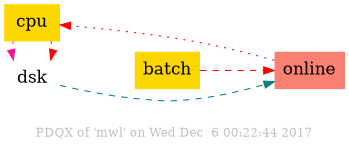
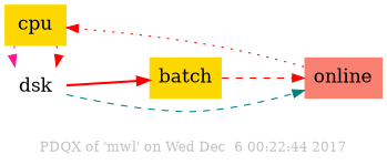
  digraph {
    compound=true
    fontcolor=gray
    fontsize=12
    label="PDQX of 'mwl' on Wed Dec  6 00:22:44 2017"
    labelloc=b
    rankdir=LR
    ranksep=1.0
    shape=none
    node [color=teal fillcolor=gold fontsize=16 shape=none style=filled]
    edge [color=red style=dotted]
    n1 [label=cpu]
    n2 [fillcolor=white label=dsk]
    n3 [label=batch]
    n4 [color=red fillcolor=salmon label=online]
    subgraph sub_1 {
      rank=same
      n1
      n2
    }
    subgraph sub_2 {
      rank=same
      n1
      n2
    }
    n1 -> n2
    n1 -> n2 [color=deeppink]
+   n2 -> n3 [style=bold]
    n2 -> n4 [color=teal style=dashed]
    n3 -> n4 [style=dashed]
    n4 -> n1
  }
